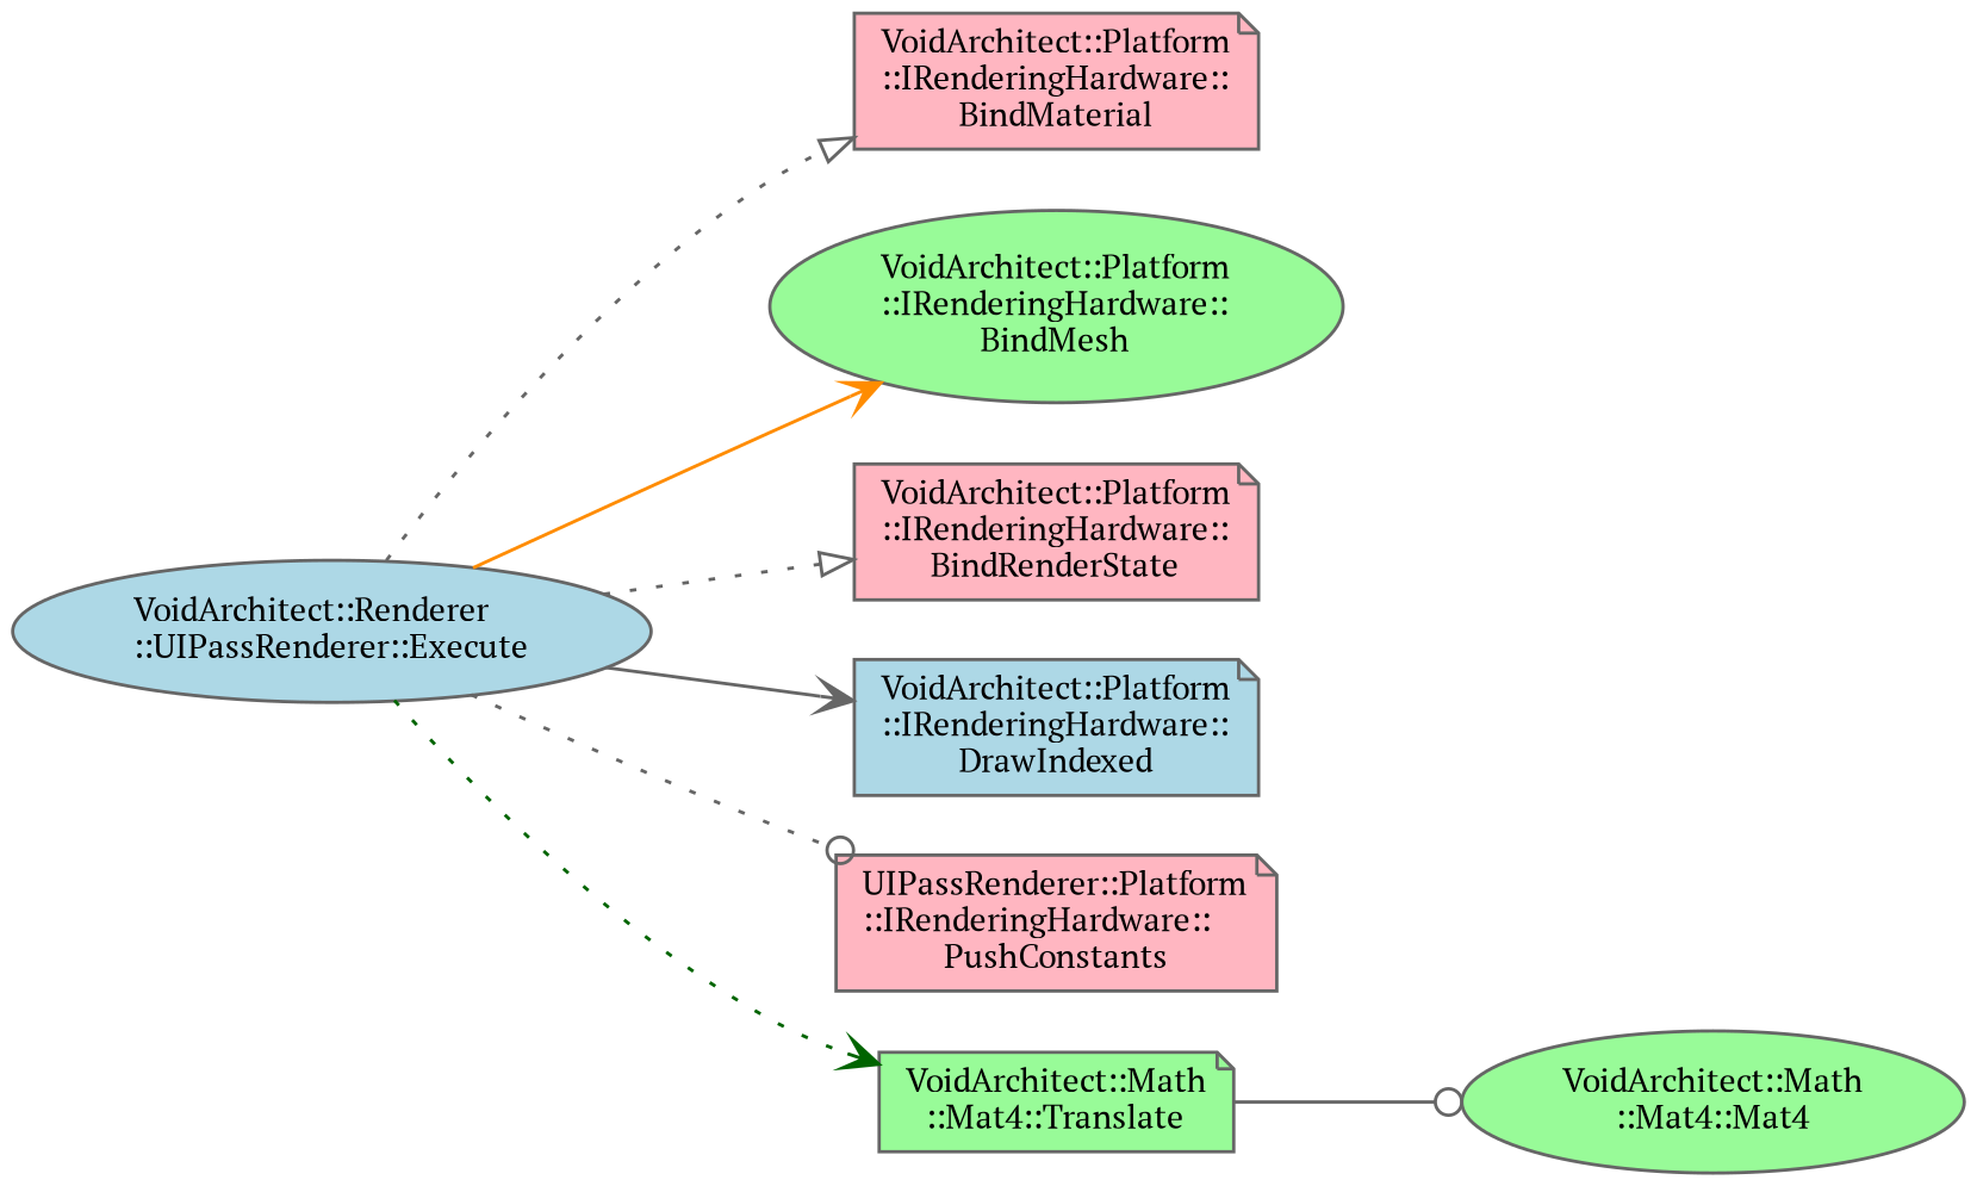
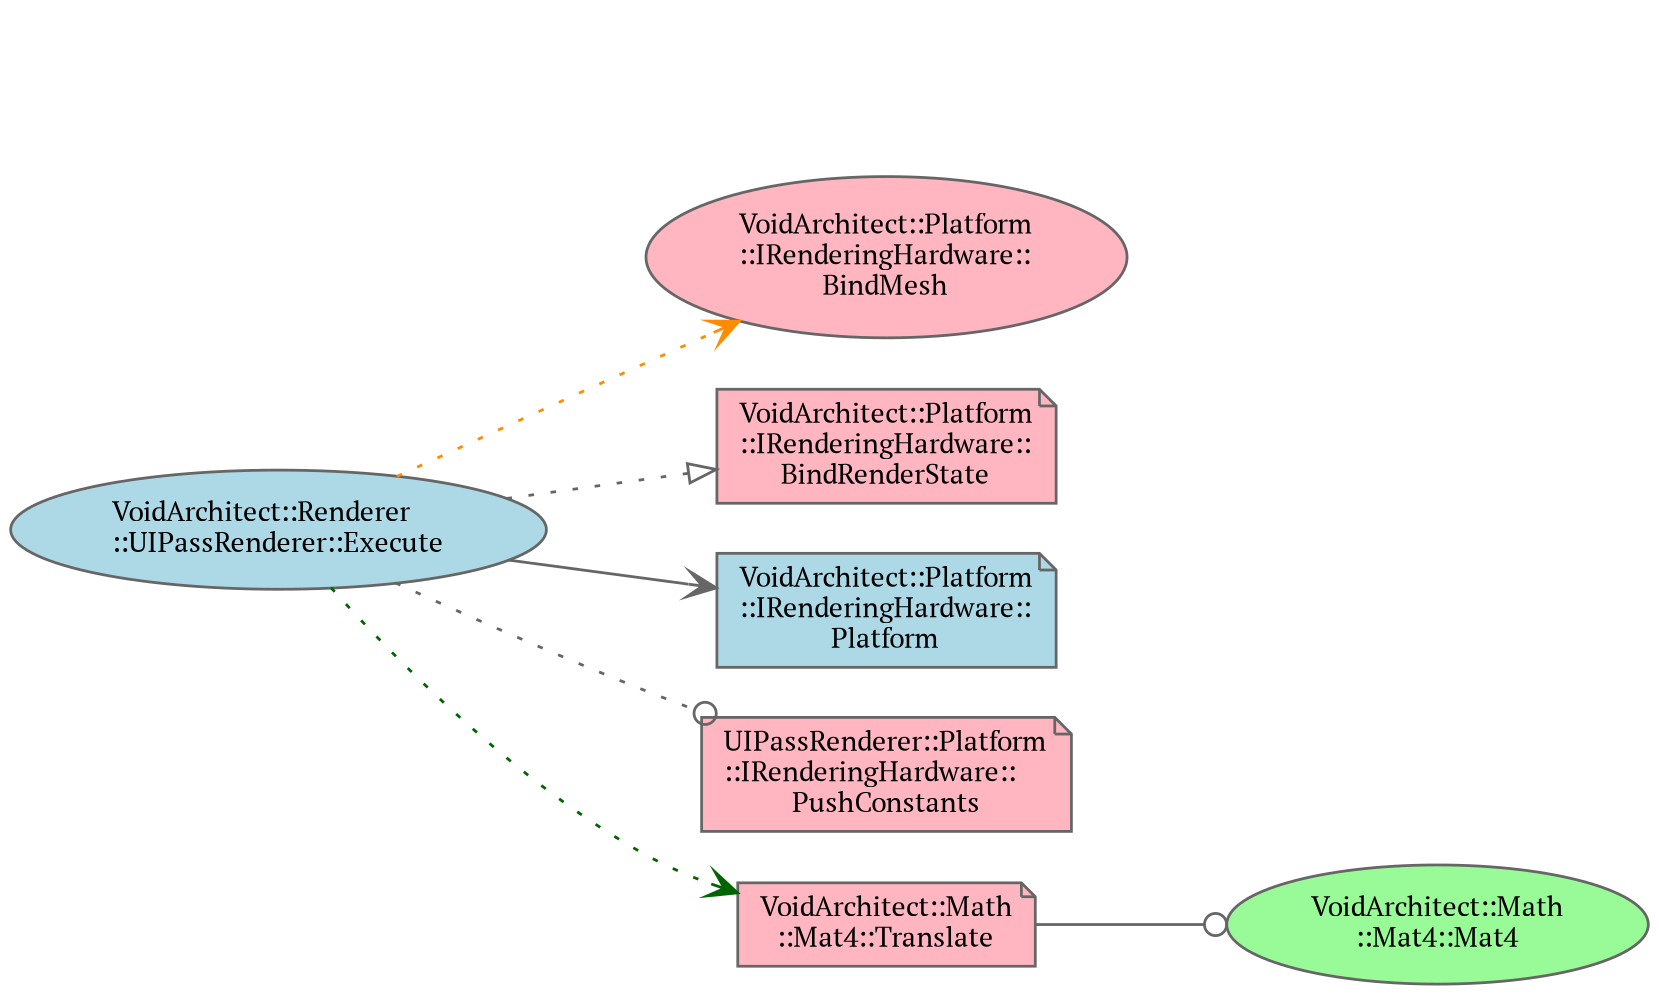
  digraph {
    fontname="PT Serif"
    rankdir=LR
    node [color=grey40 fillcolor=lightpink fontname="PT Serif" fontsize=10 shape=note style=filled]
    edge [arrowhead=vee color=gray40 fontname="PT Serif" fontsize=10 labelfontname=Helvetica labelfontsize=10 style=dotted]
    n1 [color=gray40 fillcolor=lightblue fontcolor=black height=0.2 label="VoidArchitect::Renderer\l::UIPassRenderer::Execute" shape=ellipse width=0.4]
-   n2 [height=0.2 label="VoidArchitect::Platform\l::IRenderingHardware::\lBindMaterial" width=0.4]
-   n3 [fillcolor=palegreen height=0.2 label="VoidArchitect::Platform\l::IRenderingHardware::\lBindMesh" shape=ellipse width=0.4]
+   n3 [height=0.2 label="VoidArchitect::Platform\l::IRenderingHardware::\lBindMesh" shape=ellipse width=0.4]
    n4 [height=0.2 label="VoidArchitect::Platform\l::IRenderingHardware::\lBindRenderState" width=0.4]
-   n5 [fillcolor=lightblue height=0.2 label="VoidArchitect::Platform\l::IRenderingHardware::\lDrawIndexed" width=0.4]
+   n5 [fillcolor=lightblue height=0.2 label="VoidArchitect::Platform\l::IRenderingHardware::\lPlatform" width=0.4]
    n6 [height=0.2 label="UIPassRenderer::Platform\l::IRenderingHardware::\lPushConstants" width=0.4]
-   n7 [fillcolor=palegreen height=0.2 label="VoidArchitect::Math\l::Mat4::Translate" width=0.4]
+   n7 [height=0.2 label="VoidArchitect::Math\l::Mat4::Translate" width=0.4]
    n8 [fillcolor=palegreen height=0.2 label="VoidArchitect::Math\l::Mat4::Mat4" shape=ellipse width=0.4]
-   n1 -> n2 [arrowhead=onormal]
-   n1 -> n3 [color=darkorange style=solid]
+   n1 -> n3 [color=darkorange]
    n1 -> n4 [arrowhead=onormal]
    n1 -> n5 [style=solid]
    n1 -> n6 [arrowhead=odot]
    n1 -> n7 [color=darkgreen]
    n7 -> n8 [arrowhead=odot style=solid]
  }
